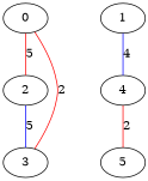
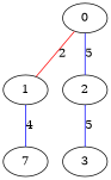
  graph {
    edge [color=blue weight=2]
    0
    1
    2
-   4
+   4 [label=7]
    3
-   5
-   0 -- 3 [color=red label=2]
-   0 -- 2 [color=red label=5 weight=5]
+   0 -- 1 [color=red label=2]
+   0 -- 2 [label=5 weight=5]
    1 -- 4 [label=4 weight=4]
    2 -- 3 [label=5 weight=5]
-   4 -- 5 [color=red label=2]
  }
